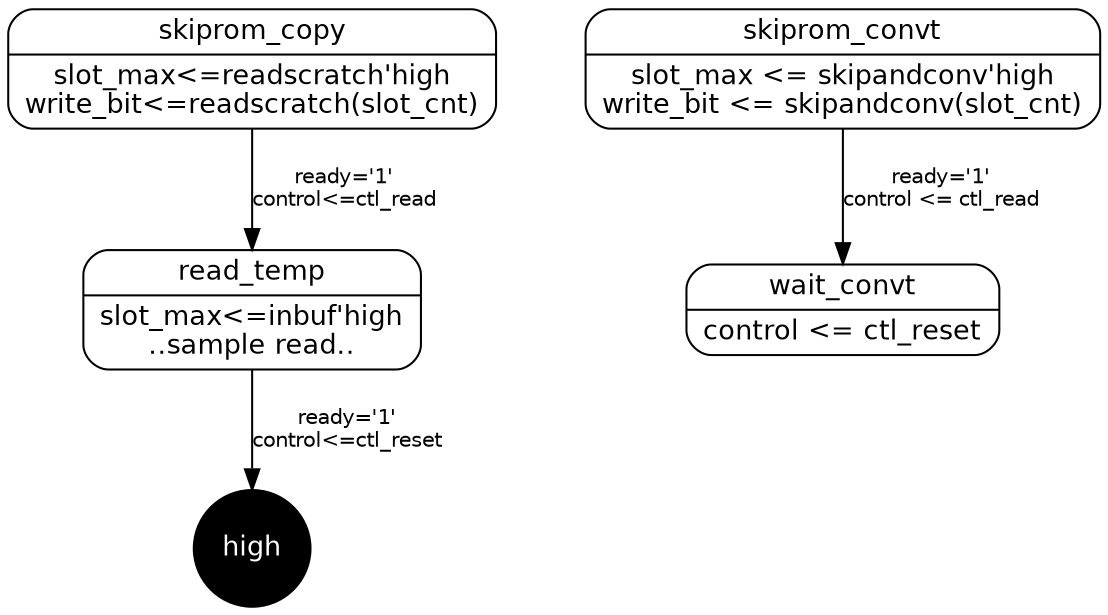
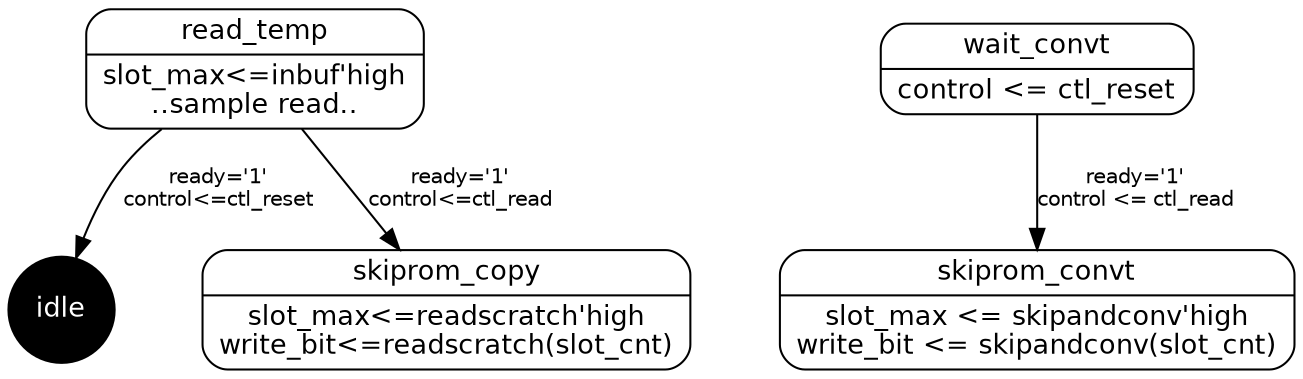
  digraph {
    fontname="DejaVu Sans"
    nodesep=0.6
    splines=true
    node [fontname="DejaVu Sans" fontsize=13 shape=record style=rounded]
    edge [fontname="DejaVu Sans" fontsize=10]
-   idle [color=black fillcolor=black fontcolor=white shape=circle style="solid,filled" label=high]
+   idle [color=black fillcolor=black fontcolor=white shape=circle style="solid,filled"]
    skiprom_convt [label=<{\N|slot_max &lt;= skipandconv'high<br/>write_bit &lt;= skipandconv(slot_cnt)}>]
    wait_convt [label=<{\N|control &lt;= ctl_reset}>]
    skiprom_copy [label=<{\N|slot_max&lt;=readscratch'high<br/>write_bit&lt;=readscratch(slot_cnt)}>]
    read_temp [label=<{\N|slot_max&lt;=inbuf'high<br/>..sample read..}>]
-   skiprom_convt -> wait_convt [label="ready='1'\ncontrol &lt;= ctl_read"]
-   skiprom_copy -> read_temp [label="ready='1'\ncontrol<=ctl_read"]
+   wait_convt -> skiprom_convt [label="ready='1'\ncontrol &lt;= ctl_read"]
+   read_temp -> skiprom_copy [label="ready='1'\ncontrol<=ctl_read"]
    read_temp -> idle [label="ready='1'\ncontrol<=ctl_reset"]
  }
